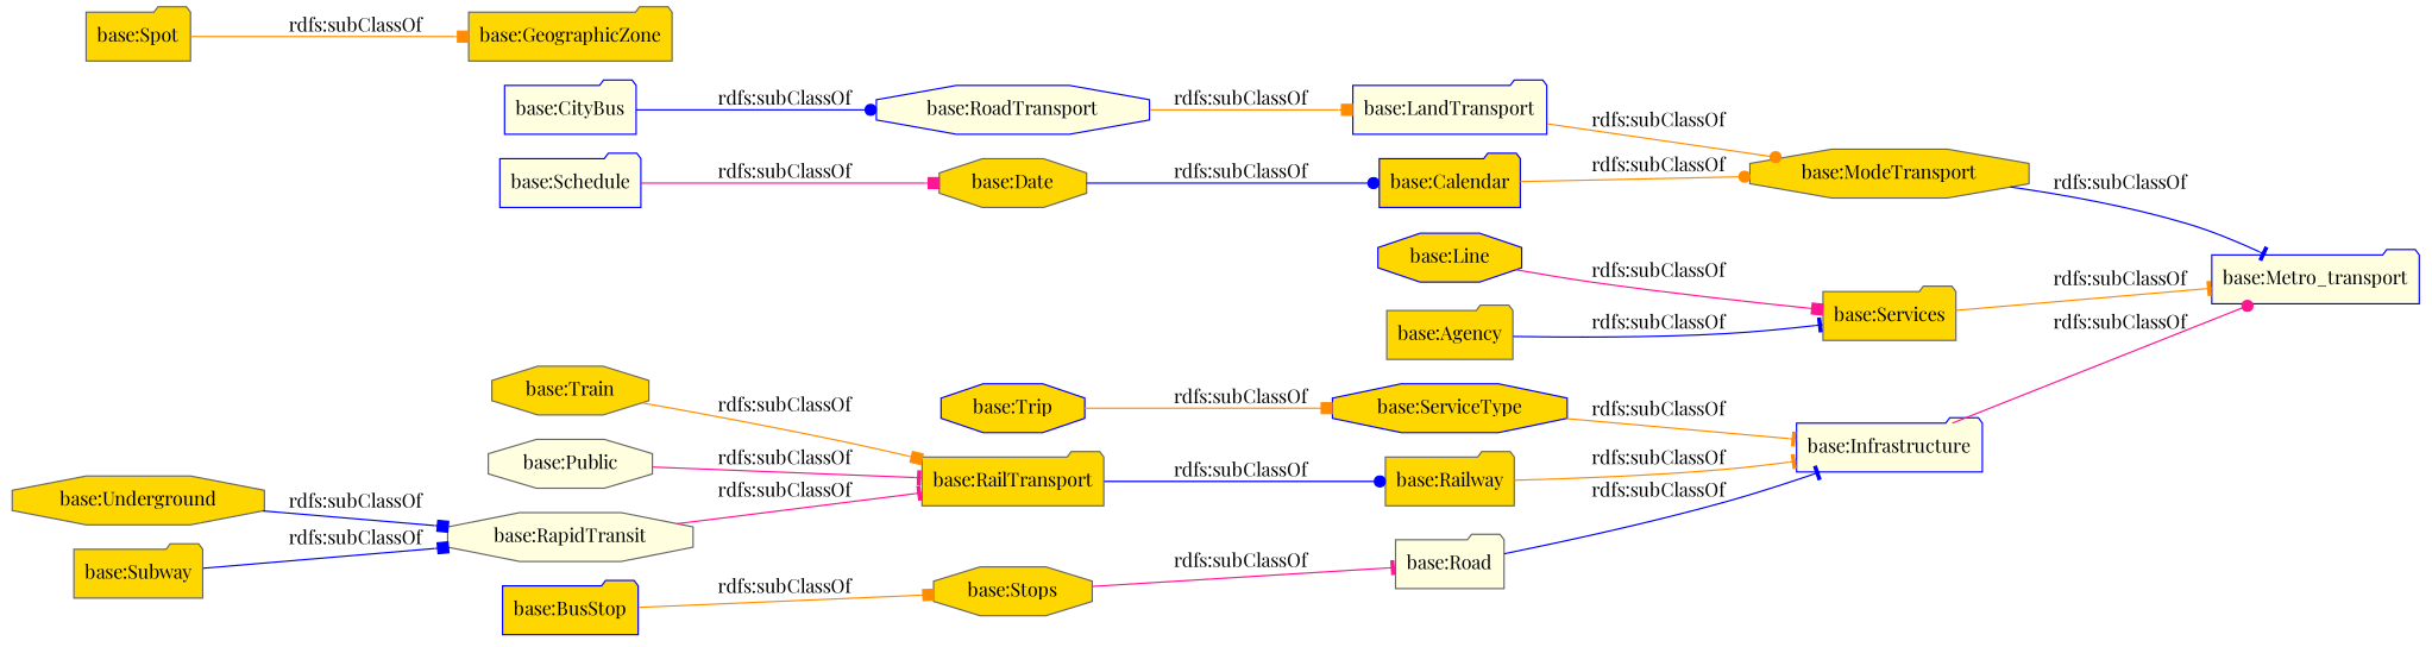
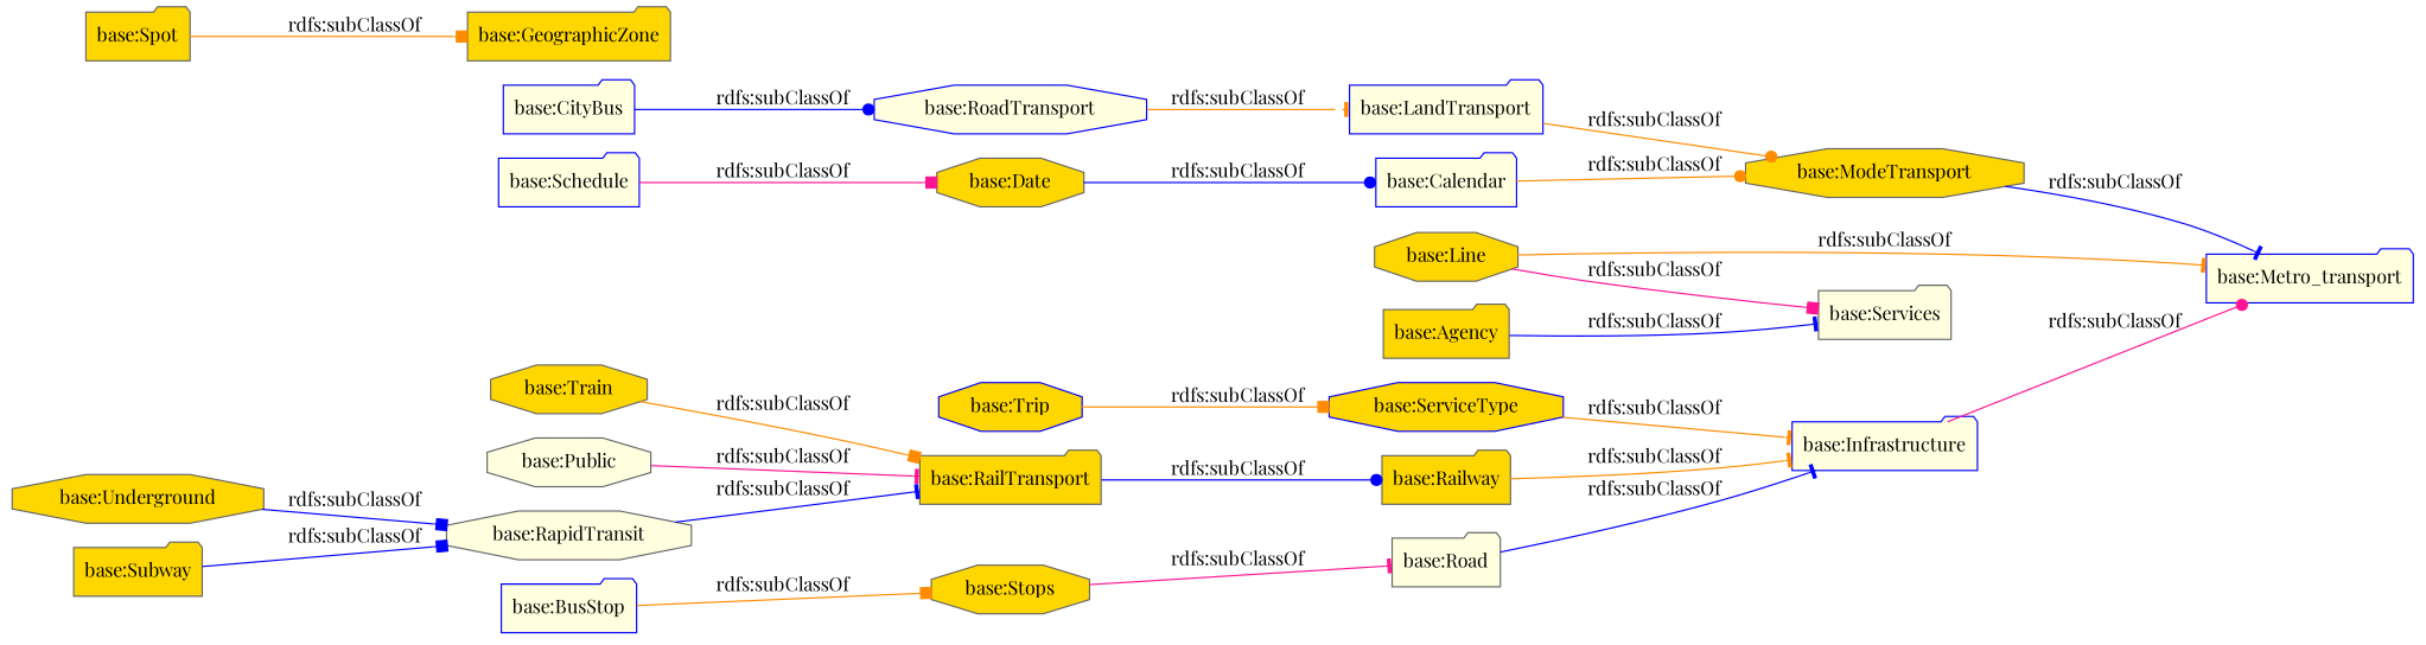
  digraph {
    fontname="Playfair Display"
    rankdir=LR
    node [color=gray40 fillcolor=gold fontname="Playfair Display" shape=folder style=filled]
    edge [arrowhead=tee color=darkorange fontname="Playfair Display"]
    n1 [fillcolor=lightyellow label="base:Public" shape=octagon]
    "base:RailTransport"
    "base:Railway"
-   "base:BusStop" [color=blue]
+   "base:BusStop" [color=blue fillcolor=lightyellow]
    "base:Stops" [shape=octagon]
    "base:Road" [fillcolor=lightyellow]
    "base:ModeTransport" [shape=octagon]
    n8 [color=blue fillcolor=lightyellow label="base:Metro_transport"]
    "base:LandTransport" [color=blue fillcolor=lightyellow]
    "base:Spot"
    "base:GeographicZone"
-   "base:Line" [color=blue shape=octagon]
-   "base:Services"
+   "base:Line" [shape=octagon]
+   "base:Services" [fillcolor=lightyellow]
    "base:Trip" [color=blue shape=octagon]
    "base:ServiceType" [color=blue shape=octagon]
    "base:Infrastructure" [color=blue fillcolor=lightyellow]
    "base:CityBus" [color=blue fillcolor=lightyellow]
    "base:RoadTransport" [color=blue fillcolor=lightyellow shape=octagon]
    "base:Schedule" [color=blue fillcolor=lightyellow]
    "base:Date" [shape=octagon]
-   "base:Calendar" [color=blue]
+   "base:Calendar" [color=blue fillcolor=lightyellow]
    "base:Underground" [shape=octagon]
    "base:RapidTransit" [fillcolor=lightyellow shape=octagon]
    "base:Subway"
    "base:Agency"
    "base:Train" [shape=octagon]
    n1 -> "base:RailTransport" [color=deeppink label="rdfs:subClassOf"]
    "base:RailTransport" -> "base:Railway" [arrowhead=dot color=blue label="rdfs:subClassOf"]
    "base:Railway" -> "base:Infrastructure" [label="rdfs:subClassOf"]
    "base:BusStop" -> "base:Stops" [arrowhead=box label="rdfs:subClassOf"]
    "base:Stops" -> "base:Road" [color=deeppink label="rdfs:subClassOf"]
    "base:Road" -> "base:Infrastructure" [color=blue label="rdfs:subClassOf"]
    "base:ModeTransport" -> n8 [color=blue label="rdfs:subClassOf"]
    "base:LandTransport" -> "base:ModeTransport" [arrowhead=dot label="rdfs:subClassOf"]
    "base:Spot" -> "base:GeographicZone" [arrowhead=box label="rdfs:subClassOf"]
    "base:Line" -> "base:Services" [arrowhead=box color=deeppink label="rdfs:subClassOf"]
-   "base:Services" -> n8 [label="rdfs:subClassOf"]
+   "base:Line" -> n8 [label="rdfs:subClassOf"]
    "base:Trip" -> "base:ServiceType" [arrowhead=box label="rdfs:subClassOf"]
    "base:ServiceType" -> "base:Infrastructure" [label="rdfs:subClassOf"]
    "base:Infrastructure" -> n8 [arrowhead=dot color=deeppink label="rdfs:subClassOf"]
    "base:CityBus" -> "base:RoadTransport" [arrowhead=dot color=blue label="rdfs:subClassOf"]
-   "base:RoadTransport" -> "base:LandTransport" [arrowhead=box label="rdfs:subClassOf"]
+   "base:RoadTransport" -> "base:LandTransport" [label="rdfs:subClassOf"]
    "base:Schedule" -> "base:Date" [arrowhead=box color=deeppink label="rdfs:subClassOf"]
    "base:Date" -> "base:Calendar" [arrowhead=dot color=blue label="rdfs:subClassOf"]
    "base:Calendar" -> "base:ModeTransport" [arrowhead=dot label="rdfs:subClassOf"]
    "base:Underground" -> "base:RapidTransit" [arrowhead=box color=blue label="rdfs:subClassOf"]
-   "base:RapidTransit" -> "base:RailTransport" [color=deeppink label="rdfs:subClassOf"]
+   "base:RapidTransit" -> "base:RailTransport" [color=blue label="rdfs:subClassOf"]
    "base:Subway" -> "base:RapidTransit" [arrowhead=box color=blue label="rdfs:subClassOf"]
    "base:Agency" -> "base:Services" [color=blue label="rdfs:subClassOf"]
    "base:Train" -> "base:RailTransport" [arrowhead=box label="rdfs:subClassOf"]
  }
